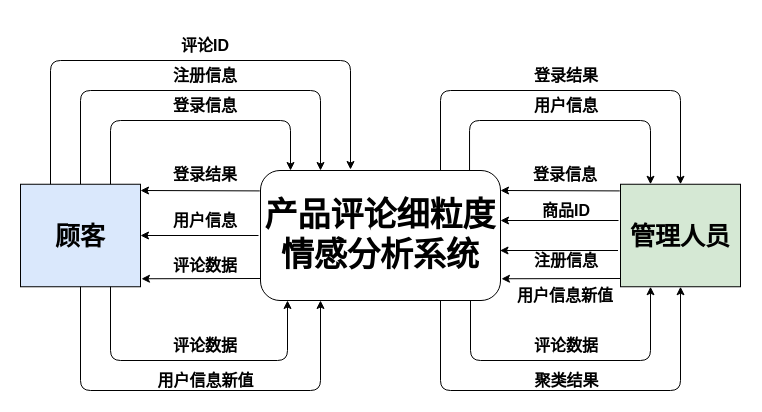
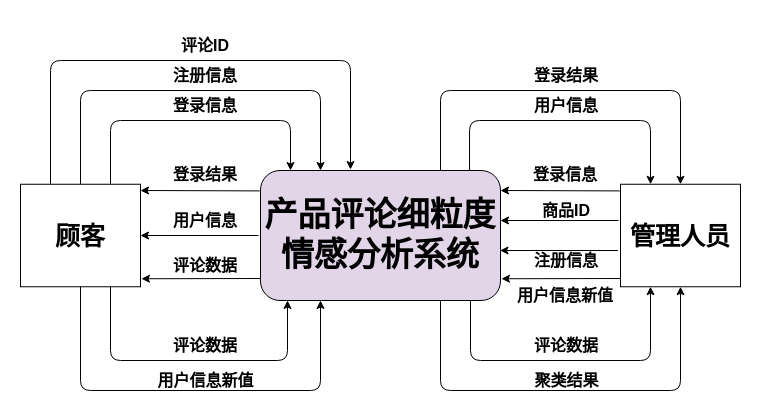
  <mxCell id="0" />
  <mxCell id="1" parent="0" />
- <mxCell id="2" value="&lt;p class=&quot;MsoNormal&quot;&gt;&lt;font face=&quot;Verdana&quot; size=&quot;1&quot;&gt;&lt;b style=&quot;font-size: 33px&quot;&gt;产品评论细粒度情感分析系统&lt;/b&gt;&lt;/font&gt;&lt;/p&gt;" style="rounded=1;whiteSpace=wrap;html=1;" parent="1" vertex="1"><mxGeometry x="260" y="170" width="240" height="130" as="geometry" /></mxCell>
- <mxCell id="3" value="&lt;font style=&quot;font-size: 25px&quot;&gt;&lt;b&gt;顾客&lt;/b&gt;&lt;/font&gt;" style="rounded=0;whiteSpace=wrap;html=1;fillColor=#dae8fc;" parent="1" vertex="1"><mxGeometry x="20" y="183.75" width="120" height="102.5" as="geometry" /></mxCell>
+ <mxCell id="2" value="&lt;p class=&quot;MsoNormal&quot;&gt;&lt;font face=&quot;Verdana&quot; size=&quot;1&quot;&gt;&lt;b style=&quot;font-size: 33px&quot;&gt;产品评论细粒度情感分析系统&lt;/b&gt;&lt;/font&gt;&lt;/p&gt;" style="rounded=1;whiteSpace=wrap;html=1;fillColor=#e1d5e7;" parent="1" vertex="1"><mxGeometry x="260" y="170" width="240" height="130" as="geometry" /></mxCell>
+ <mxCell id="3" value="&lt;font style=&quot;font-size: 25px&quot;&gt;&lt;b&gt;顾客&lt;/b&gt;&lt;/font&gt;" style="rounded=0;whiteSpace=wrap;html=1;" parent="1" vertex="1"><mxGeometry x="20" y="183.75" width="120" height="102.5" as="geometry" /></mxCell>
  <mxCell id="4" value="" style="edgeStyle=elbowEdgeStyle;elbow=vertical;endArrow=classic;html=1;exitX=0.75;exitY=0;exitDx=0;exitDy=0;" parent="1" source="3" edge="1"><mxGeometry width="50" height="50" relative="1" as="geometry"><mxPoint x="170" y="250" as="sourcePoint" /><mxPoint x="290" y="170" as="targetPoint" /><Array as="points"><mxPoint x="210" y="120" /><mxPoint x="210" y="130" /><mxPoint x="170" y="110" /></Array></mxGeometry></mxCell>
  <mxCell id="5" value="" style="edgeStyle=elbowEdgeStyle;elbow=vertical;endArrow=classic;html=1;exitX=0.5;exitY=0;exitDx=0;exitDy=0;entryX=0.25;entryY=0;entryDx=0;entryDy=0;" parent="1" source="3" target="2" edge="1"><mxGeometry width="50" height="50" relative="1" as="geometry"><mxPoint x="120" y="220" as="sourcePoint" /><mxPoint x="299.52" y="176.36" as="targetPoint" /><Array as="points"><mxPoint x="190" y="90" /></Array></mxGeometry></mxCell>
  <mxCell id="6" value="" style="edgeStyle=elbowEdgeStyle;elbow=vertical;endArrow=classic;html=1;exitX=0.75;exitY=1;exitDx=0;exitDy=0;" parent="1" source="3" edge="1"><mxGeometry width="50" height="50" relative="1" as="geometry"><mxPoint x="170" y="350" as="sourcePoint" /><mxPoint x="287" y="300" as="targetPoint" /><Array as="points"><mxPoint x="200" y="360" /></Array></mxGeometry></mxCell>
  <mxCell id="7" value="" style="edgeStyle=elbowEdgeStyle;elbow=vertical;endArrow=classic;html=1;exitX=0.5;exitY=1;exitDx=0;exitDy=0;entryX=0.25;entryY=1;entryDx=0;entryDy=0;" parent="1" source="3" target="2" edge="1"><mxGeometry width="50" height="50" relative="1" as="geometry"><mxPoint x="170" y="350" as="sourcePoint" /><mxPoint x="220" y="300" as="targetPoint" /><Array as="points"><mxPoint x="210" y="390" /></Array></mxGeometry></mxCell>
  <mxCell id="8" value="" style="endArrow=classic;html=1;exitX=-0.003;exitY=0.157;exitDx=0;exitDy=0;exitPerimeter=0;" parent="1" source="2" edge="1"><mxGeometry width="50" height="50" relative="1" as="geometry"><mxPoint x="500" y="250" as="sourcePoint" /><mxPoint x="140" y="190" as="targetPoint" /></mxGeometry></mxCell>
  <mxCell id="9" value="" style="endArrow=classic;html=1;entryX=1;entryY=0.5;entryDx=0;entryDy=0;" parent="1" target="3" edge="1"><mxGeometry width="50" height="50" relative="1" as="geometry"><mxPoint x="258" y="235" as="sourcePoint" /><mxPoint x="154.2" y="230.03" as="targetPoint" /></mxGeometry></mxCell>
  <mxCell id="10" value="" style="endArrow=classic;html=1;entryX=1.008;entryY=0.922;entryDx=0;entryDy=0;entryPerimeter=0;" parent="1" target="3" edge="1"><mxGeometry width="50" height="50" relative="1" as="geometry"><mxPoint x="260" y="278" as="sourcePoint" /><mxPoint x="164.2" y="240.03" as="targetPoint" /></mxGeometry></mxCell>
- <mxCell id="11" value="&lt;font style=&quot;font-size: 25px&quot;&gt;&lt;b&gt;管理人员&lt;/b&gt;&lt;/font&gt;" style="rounded=0;whiteSpace=wrap;html=1;fillColor=#d5e8d4;" parent="1" vertex="1"><mxGeometry x="620" y="183.75" width="120" height="102.5" as="geometry" /></mxCell>
+ <mxCell id="11" value="&lt;font style=&quot;font-size: 25px&quot;&gt;&lt;b&gt;管理人员&lt;/b&gt;&lt;/font&gt;" style="rounded=0;whiteSpace=wrap;html=1;" parent="1" vertex="1"><mxGeometry x="620" y="183.75" width="120" height="102.5" as="geometry" /></mxCell>
  <mxCell id="12" value="&lt;font size=&quot;1&quot;&gt;&lt;b style=&quot;font-size: 16px&quot;&gt;注册信息&lt;/b&gt;&lt;/font&gt;" style="text;html=1;strokeColor=none;fillColor=none;align=center;verticalAlign=middle;whiteSpace=wrap;rounded=0;" parent="1" vertex="1"><mxGeometry x="169.99" y="50" width="70" height="50" as="geometry" /></mxCell>
  <mxCell id="13" value="&lt;font size=&quot;1&quot;&gt;&lt;b style=&quot;font-size: 16px&quot;&gt;登录信息&lt;/b&gt;&lt;/font&gt;" style="text;html=1;strokeColor=none;fillColor=none;align=center;verticalAlign=middle;whiteSpace=wrap;rounded=0;" parent="1" vertex="1"><mxGeometry x="169.99" y="80" width="70" height="50" as="geometry" /></mxCell>
  <mxCell id="14" value="&lt;span style=&quot;font-size: 16px&quot;&gt;&lt;b&gt;用户信息新值&lt;/b&gt;&lt;/span&gt;" style="text;html=1;strokeColor=none;fillColor=none;align=center;verticalAlign=middle;whiteSpace=wrap;rounded=0;rotation=0;" parent="1" vertex="1"><mxGeometry x="153.53" y="370" width="102.93" height="20" as="geometry" /></mxCell>
  <mxCell id="15" value="&lt;font size=&quot;1&quot;&gt;&lt;b style=&quot;font-size: 16px&quot;&gt;评论数据&lt;/b&gt;&lt;/font&gt;" style="text;html=1;strokeColor=none;fillColor=none;align=center;verticalAlign=middle;whiteSpace=wrap;rounded=0;" parent="1" vertex="1"><mxGeometry x="169.99" y="320" width="70" height="50" as="geometry" /></mxCell>
  <mxCell id="16" value="&lt;font size=&quot;1&quot;&gt;&lt;b style=&quot;font-size: 16px&quot;&gt;评论数据&lt;/b&gt;&lt;/font&gt;" style="text;html=1;strokeColor=none;fillColor=none;align=center;verticalAlign=middle;whiteSpace=wrap;rounded=0;" parent="1" vertex="1"><mxGeometry x="169.99" y="240" width="70" height="50" as="geometry" /></mxCell>
  <mxCell id="17" value="&lt;font size=&quot;1&quot;&gt;&lt;b style=&quot;font-size: 16px&quot;&gt;用户信息&lt;/b&gt;&lt;/font&gt;" style="text;html=1;strokeColor=none;fillColor=none;align=center;verticalAlign=middle;whiteSpace=wrap;rounded=0;rotation=0;" parent="1" vertex="1"><mxGeometry x="169.99" y="210" width="70" height="20" as="geometry" /></mxCell>
  <mxCell id="18" value="&lt;font size=&quot;1&quot;&gt;&lt;b style=&quot;font-size: 16px&quot;&gt;登录结果&lt;/b&gt;&lt;/font&gt;" style="text;html=1;strokeColor=none;fillColor=none;align=center;verticalAlign=middle;whiteSpace=wrap;rounded=0;rotation=0;" parent="1" vertex="1"><mxGeometry x="169.99" y="163.75" width="70" height="20" as="geometry" /></mxCell>
  <mxCell id="19" value="" style="edgeStyle=elbowEdgeStyle;elbow=vertical;endArrow=classic;html=1;exitX=0.871;exitY=0.003;exitDx=0;exitDy=0;entryX=0.25;entryY=0;entryDx=0;entryDy=0;exitPerimeter=0;" parent="1" source="2" target="11" edge="1"><mxGeometry width="50" height="50" relative="1" as="geometry"><mxPoint x="460" y="170" as="sourcePoint" /><mxPoint x="700" y="156.25" as="targetPoint" /><Array as="points"><mxPoint x="540" y="120" /></Array></mxGeometry></mxCell>
  <mxCell id="20" value="" style="edgeStyle=elbowEdgeStyle;elbow=vertical;endArrow=classic;html=1;exitX=0.75;exitY=0;exitDx=0;exitDy=0;" parent="1" source="2" target="11" edge="1"><mxGeometry width="50" height="50" relative="1" as="geometry"><mxPoint x="420" y="170" as="sourcePoint" /><mxPoint x="660" y="156.25" as="targetPoint" /><Array as="points"><mxPoint x="560" y="90" /></Array></mxGeometry></mxCell>
  <mxCell id="21" value="" style="edgeStyle=elbowEdgeStyle;elbow=vertical;endArrow=classic;html=1;exitX=0.5;exitY=1;exitDx=0;exitDy=0;entryX=0.5;entryY=1;entryDx=0;entryDy=0;" parent="1" target="11" edge="1"><mxGeometry width="50" height="50" relative="1" as="geometry"><mxPoint x="440" y="300" as="sourcePoint" /><mxPoint x="689.36" y="313.75" as="targetPoint" /><Array as="points"><mxPoint x="560" y="390" /></Array></mxGeometry></mxCell>
  <mxCell id="22" value="" style="edgeStyle=elbowEdgeStyle;elbow=vertical;endArrow=classic;html=1;exitX=0.75;exitY=1;exitDx=0;exitDy=0;entryX=0.25;entryY=1;entryDx=0;entryDy=0;" parent="1" target="11" edge="1"><mxGeometry width="50" height="50" relative="1" as="geometry"><mxPoint x="470" y="300" as="sourcePoint" /><mxPoint x="650.96" y="317.78" as="targetPoint" /><Array as="points"><mxPoint x="570" y="360" /></Array></mxGeometry></mxCell>
  <mxCell id="23" value="" style="endArrow=classic;html=1;exitX=-0.003;exitY=0.157;exitDx=0;exitDy=0;exitPerimeter=0;" parent="1" edge="1"><mxGeometry width="50" height="50" relative="1" as="geometry"><mxPoint x="619.28" y="190.41" as="sourcePoint" /><mxPoint x="500" y="190" as="targetPoint" /></mxGeometry></mxCell>
  <mxCell id="24" value="" style="endArrow=classic;html=1;entryX=1;entryY=0.5;entryDx=0;entryDy=0;" parent="1" edge="1"><mxGeometry width="50" height="50" relative="1" as="geometry"><mxPoint x="617.5" y="250" as="sourcePoint" /><mxPoint x="499.5" y="250" as="targetPoint" /></mxGeometry></mxCell>
  <mxCell id="25" value="" style="endArrow=classic;html=1;entryX=1.008;entryY=0.922;entryDx=0;entryDy=0;entryPerimeter=0;" parent="1" edge="1"><mxGeometry width="50" height="50" relative="1" as="geometry"><mxPoint x="620" y="278" as="sourcePoint" /><mxPoint x="500.96" y="278.255" as="targetPoint" /></mxGeometry></mxCell>
  <mxCell id="26" value="&lt;font size=&quot;1&quot;&gt;&lt;b style=&quot;font-size: 16px&quot;&gt;用户信息新值&lt;/b&gt;&lt;/font&gt;" style="text;html=1;strokeColor=none;fillColor=none;align=center;verticalAlign=middle;whiteSpace=wrap;rounded=0;" parent="1" vertex="1"><mxGeometry x="514.98" y="270" width="100.01" height="50" as="geometry" /></mxCell>
  <mxCell id="27" value="&lt;font size=&quot;1&quot;&gt;&lt;b style=&quot;font-size: 16px&quot;&gt;注册信息&lt;/b&gt;&lt;/font&gt;" style="text;html=1;strokeColor=none;fillColor=none;align=center;verticalAlign=middle;whiteSpace=wrap;rounded=0;rotation=0;" parent="1" vertex="1"><mxGeometry x="531.45" y="250" width="70" height="20" as="geometry" /></mxCell>
  <mxCell id="28" value="&lt;font size=&quot;1&quot;&gt;&lt;b style=&quot;font-size: 16px&quot;&gt;登录信息&lt;/b&gt;&lt;/font&gt;" style="text;html=1;strokeColor=none;fillColor=none;align=center;verticalAlign=middle;whiteSpace=wrap;rounded=0;rotation=0;" parent="1" vertex="1"><mxGeometry x="529.99" y="163.75" width="70" height="20" as="geometry" /></mxCell>
  <mxCell id="29" value="&lt;font size=&quot;1&quot;&gt;&lt;b style=&quot;font-size: 16px&quot;&gt;登录结果&lt;/b&gt;&lt;/font&gt;" style="text;html=1;strokeColor=none;fillColor=none;align=center;verticalAlign=middle;whiteSpace=wrap;rounded=0;" parent="1" vertex="1"><mxGeometry x="531.44" y="50" width="70" height="50" as="geometry" /></mxCell>
  <mxCell id="30" value="&lt;font size=&quot;1&quot;&gt;&lt;b style=&quot;font-size: 16px&quot;&gt;用户信息&lt;/b&gt;&lt;/font&gt;" style="text;html=1;strokeColor=none;fillColor=none;align=center;verticalAlign=middle;whiteSpace=wrap;rounded=0;" parent="1" vertex="1"><mxGeometry x="531.44" y="80" width="70" height="50" as="geometry" /></mxCell>
  <mxCell id="31" value="&lt;span style=&quot;font-size: 16px&quot;&gt;&lt;b&gt;聚类结果&lt;/b&gt;&lt;/span&gt;" style="text;html=1;strokeColor=none;fillColor=none;align=center;verticalAlign=middle;whiteSpace=wrap;rounded=0;rotation=0;" parent="1" vertex="1"><mxGeometry x="514.98" y="370" width="102.93" height="20" as="geometry" /></mxCell>
  <mxCell id="32" value="&lt;font size=&quot;1&quot;&gt;&lt;b style=&quot;font-size: 16px&quot;&gt;评论数据&lt;/b&gt;&lt;/font&gt;" style="text;html=1;strokeColor=none;fillColor=none;align=center;verticalAlign=middle;whiteSpace=wrap;rounded=0;" parent="1" vertex="1"><mxGeometry x="531.44" y="320" width="70" height="50" as="geometry" /></mxCell>
  <mxCell id="33" value="" style="endArrow=classic;html=1;entryX=1;entryY=0.5;entryDx=0;entryDy=0;" parent="1" edge="1"><mxGeometry width="50" height="50" relative="1" as="geometry"><mxPoint x="618" y="220" as="sourcePoint" /><mxPoint x="500" y="220" as="targetPoint" /></mxGeometry></mxCell>
  <mxCell id="34" value="&lt;font size=&quot;1&quot;&gt;&lt;b style=&quot;font-size: 16px&quot;&gt;商品ID&lt;/b&gt;&lt;/font&gt;" style="text;html=1;strokeColor=none;fillColor=none;align=center;verticalAlign=middle;whiteSpace=wrap;rounded=0;rotation=0;" parent="1" vertex="1"><mxGeometry x="531.45" y="200" width="70" height="20" as="geometry" /></mxCell>
  <mxCell id="35" value="" style="edgeStyle=elbowEdgeStyle;elbow=vertical;endArrow=classic;html=1;exitX=0.25;exitY=0;exitDx=0;exitDy=0;" parent="1" source="3" edge="1"><mxGeometry width="50" height="50" relative="1" as="geometry"><mxPoint x="90" y="193.75" as="sourcePoint" /><mxPoint x="350" y="169" as="targetPoint" /><Array as="points"><mxPoint x="260" y="60" /><mxPoint x="200" y="100" /></Array></mxGeometry></mxCell>
  <mxCell id="36" value="&lt;font size=&quot;1&quot;&gt;&lt;b style=&quot;font-size: 16px&quot;&gt;评论ID&lt;/b&gt;&lt;/font&gt;" style="text;html=1;strokeColor=none;fillColor=none;align=center;verticalAlign=middle;whiteSpace=wrap;rounded=0;" parent="1" vertex="1"><mxGeometry x="169.99" y="20" width="70" height="50" as="geometry" /></mxCell>
